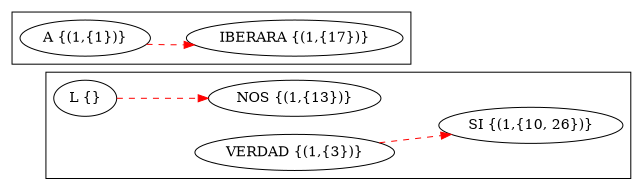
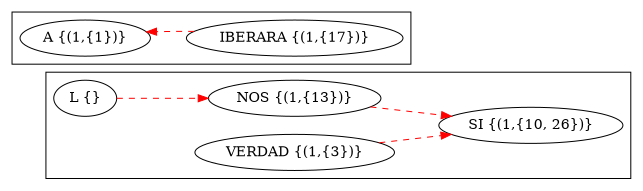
  digraph {
    rankdir=LR
    edge [color=red style=dashed]
    n1 [label="L {}"]
    n2 [label="NOS {(1,{13})}"]
    n3 [label="SI {(1,{10, 26})}"]
    n4 [label="VERDAD {(1,{3})}"]
    n5 [label="A {(1,{1})}"]
    n6 [label="IBERARA {(1,{17})}"]
    subgraph cluster_1 {
      n1
      n2
      n3
      n4
    }
    subgraph cluster_2 {
      n5
      n6
    }
    n1 -> n2
+   n2 -> n3
    n4 -> n3
-   n5 -> n6
+   n6 -> n5
  }
